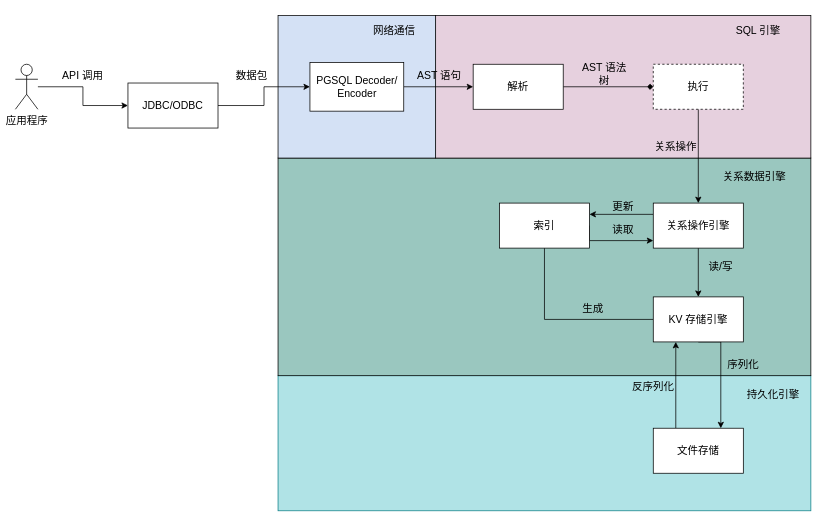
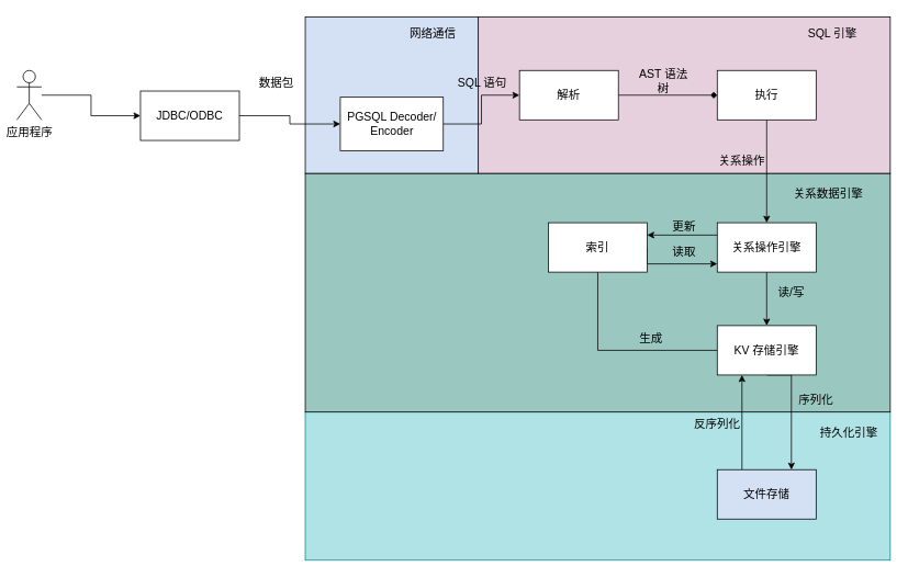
  <mxCell id="0" />
  <mxCell id="1" parent="0" />
  <mxCell id="2" value="" style="rounded=0;whiteSpace=wrap;html=1;strokeColor=#0e8088;fillColor=#b0e3e6;fontSize=14;" vertex="1" parent="1"><mxGeometry x="370" y="500" width="710" height="180" as="geometry" /></mxCell>
  <mxCell id="3" value="" style="rounded=0;whiteSpace=wrap;html=1;fillColor=#9AC7BF;fontSize=14;" vertex="1" parent="1"><mxGeometry x="370" y="210" width="710" height="290" as="geometry" /></mxCell>
  <mxCell id="4" value="" style="rounded=0;whiteSpace=wrap;html=1;fillColor=#E6D0DE;fontSize=14;" vertex="1" parent="1"><mxGeometry x="580" y="20" width="500" height="190" as="geometry" /></mxCell>
  <mxCell id="5" value="" style="rounded=0;whiteSpace=wrap;html=1;fillColor=#D4E1F5;fontSize=14;" vertex="1" parent="1"><mxGeometry x="370" y="20" width="210" height="190" as="geometry" /></mxCell>
  <mxCell id="6" style="edgeStyle=orthogonalEdgeStyle;rounded=0;orthogonalLoop=1;jettySize=auto;html=1;entryX=0;entryY=0.5;entryDx=0;entryDy=0;fontSize=14;" edge="1" parent="1" source="7" target="39"><mxGeometry relative="1" as="geometry" /></mxCell>
  <mxCell id="7" value="应用程序" style="shape=umlActor;verticalLabelPosition=bottom;verticalAlign=top;html=1;outlineConnect=0;fontSize=14;" vertex="1" parent="1"><mxGeometry x="20" y="85" width="30" height="60" as="geometry" /></mxCell>
  <mxCell id="8" style="edgeStyle=orthogonalEdgeStyle;rounded=0;orthogonalLoop=1;jettySize=auto;html=1;exitX=1;exitY=0.5;exitDx=0;exitDy=0;entryX=0;entryY=0.5;entryDx=0;entryDy=0;fontSize=14;" edge="1" parent="1" source="9" target="11"><mxGeometry relative="1" as="geometry" /></mxCell>
- <mxCell id="9" value="PGSQL Decoder/ Encoder" style="rounded=0;whiteSpace=wrap;html=1;fontSize=14;" vertex="1" parent="1"><mxGeometry x="412.5" y="82.5" width="125" height="65" as="geometry" /></mxCell>
+ <mxCell id="9" value="PGSQL Decoder/ Encoder" style="rounded=0;whiteSpace=wrap;html=1;fontSize=14;" vertex="1" parent="1"><mxGeometry x="412.5" y="117.5" width="125" height="65" as="geometry" /></mxCell>
  <mxCell id="10" style="edgeStyle=orthogonalEdgeStyle;rounded=0;orthogonalLoop=1;jettySize=auto;html=1;exitX=1;exitY=0.5;exitDx=0;exitDy=0;fontSize=14;endArrow=diamond;" edge="1" parent="1" source="11" target="13"><mxGeometry relative="1" as="geometry" /></mxCell>
  <mxCell id="11" value="解析" style="rounded=0;whiteSpace=wrap;html=1;fontSize=14;" vertex="1" parent="1"><mxGeometry x="630" y="85" width="120" height="60" as="geometry" /></mxCell>
  <mxCell id="12" style="edgeStyle=orthogonalEdgeStyle;rounded=0;orthogonalLoop=1;jettySize=auto;html=1;exitX=0.5;exitY=1;exitDx=0;exitDy=0;fontSize=14;" edge="1" parent="1" source="13" target="16"><mxGeometry relative="1" as="geometry" /></mxCell>
- <mxCell id="13" value="执行" style="rounded=0;whiteSpace=wrap;html=1;fontSize=14;dashed=1;" vertex="1" parent="1"><mxGeometry x="870" y="85" width="120" height="60" as="geometry" /></mxCell>
+ <mxCell id="13" value="执行" style="rounded=0;whiteSpace=wrap;html=1;fontSize=14;" vertex="1" parent="1"><mxGeometry x="870" y="85" width="120" height="60" as="geometry" /></mxCell>
  <mxCell id="14" style="edgeStyle=orthogonalEdgeStyle;rounded=0;orthogonalLoop=1;jettySize=auto;html=1;exitX=0.5;exitY=1;exitDx=0;exitDy=0;fontSize=14;" edge="1" parent="1" source="16" target="22"><mxGeometry relative="1" as="geometry" /></mxCell>
  <mxCell id="15" style="edgeStyle=orthogonalEdgeStyle;rounded=0;orthogonalLoop=1;jettySize=auto;html=1;exitX=0;exitY=0.25;exitDx=0;exitDy=0;entryX=1;entryY=0.25;entryDx=0;entryDy=0;fontSize=14;" edge="1" parent="1" source="16" target="24"><mxGeometry relative="1" as="geometry" /></mxCell>
  <mxCell id="16" value="关系操作引擎" style="rounded=0;whiteSpace=wrap;html=1;fontSize=14;" vertex="1" parent="1"><mxGeometry x="870" y="270" width="120" height="60" as="geometry" /></mxCell>
  <mxCell id="17" value="&lt;font style=&quot;font-size: 14px;&quot;&gt;网络通信&lt;/font&gt;" style="text;html=1;strokeColor=none;fillColor=none;align=center;verticalAlign=middle;whiteSpace=wrap;rounded=0;fontSize=14;" vertex="1" parent="1"><mxGeometry x="480" y="25" width="90" height="30" as="geometry" /></mxCell>
  <mxCell id="18" value="&lt;font style=&quot;font-size: 14px;&quot;&gt;SQL 引擎&lt;/font&gt;" style="text;html=1;strokeColor=none;fillColor=none;align=center;verticalAlign=middle;whiteSpace=wrap;rounded=0;fontSize=14;" vertex="1" parent="1"><mxGeometry x="950" y="25" width="120" height="30" as="geometry" /></mxCell>
  <mxCell id="19" value="&lt;font style=&quot;font-size: 14px;&quot;&gt;关系数据引擎&lt;/font&gt;" style="text;html=1;strokeColor=none;fillColor=none;align=center;verticalAlign=middle;whiteSpace=wrap;rounded=0;fontSize=14;" vertex="1" parent="1"><mxGeometry x="940" y="220" width="130" height="30" as="geometry" /></mxCell>
  <mxCell id="20" style="edgeStyle=orthogonalEdgeStyle;rounded=0;orthogonalLoop=1;jettySize=auto;html=1;exitX=0;exitY=0.5;exitDx=0;exitDy=0;entryX=0.5;entryY=1;entryDx=0;entryDy=0;fontSize=14;endArrow=none;" edge="1" parent="1" source="22" target="24"><mxGeometry relative="1" as="geometry" /></mxCell>
  <mxCell id="21" style="edgeStyle=orthogonalEdgeStyle;rounded=0;orthogonalLoop=1;jettySize=auto;html=1;exitX=0.5;exitY=1;exitDx=0;exitDy=0;fontSize=14;" edge="1" parent="1" source="22" target="33"><mxGeometry relative="1" as="geometry"><Array as="points"><mxPoint x="960" y="455" /></Array></mxGeometry></mxCell>
  <mxCell id="22" value="KV 存储引擎" style="rounded=0;whiteSpace=wrap;html=1;strokeColor=#000000;fillColor=#FFFFFF;fontSize=14;" vertex="1" parent="1"><mxGeometry x="870" y="395" width="120" height="60" as="geometry" /></mxCell>
  <mxCell id="23" style="edgeStyle=orthogonalEdgeStyle;rounded=0;orthogonalLoop=1;jettySize=auto;html=1;exitX=1;exitY=0.5;exitDx=0;exitDy=0;fontSize=14;" edge="1" parent="1" source="24" target="16"><mxGeometry relative="1" as="geometry"><Array as="points"><mxPoint x="785" y="320" /></Array></mxGeometry></mxCell>
  <mxCell id="24" value="索引" style="rounded=0;whiteSpace=wrap;html=1;strokeColor=#000000;fillColor=#FFFFFF;fontSize=14;" vertex="1" parent="1"><mxGeometry x="665" y="270" width="120" height="60" as="geometry" /></mxCell>
  <mxCell id="25" value="AST 语法树" style="text;html=1;strokeColor=none;fillColor=none;align=center;verticalAlign=middle;whiteSpace=wrap;rounded=0;fontSize=14;" vertex="1" parent="1"><mxGeometry x="770" y="82.5" width="70" height="30" as="geometry" /></mxCell>
- <mxCell id="26" value="AST 语句" style="text;html=1;strokeColor=none;fillColor=none;align=center;verticalAlign=middle;whiteSpace=wrap;rounded=0;fontSize=14;" vertex="1" parent="1"><mxGeometry x="550" y="85" width="70" height="30" as="geometry" /></mxCell>
+ <mxCell id="26" value="SQL 语句" style="text;html=1;strokeColor=none;fillColor=none;align=center;verticalAlign=middle;whiteSpace=wrap;rounded=0;fontSize=14;" vertex="1" parent="1"><mxGeometry x="550" y="85" width="70" height="30" as="geometry" /></mxCell>
  <mxCell id="27" value="关系操作" style="text;html=1;strokeColor=none;fillColor=none;align=center;verticalAlign=middle;whiteSpace=wrap;rounded=0;fontSize=14;" vertex="1" parent="1"><mxGeometry x="870" y="180" width="60" height="30" as="geometry" /></mxCell>
  <mxCell id="28" value="读/写" style="text;html=1;strokeColor=none;fillColor=none;align=center;verticalAlign=middle;whiteSpace=wrap;rounded=0;fontSize=14;" vertex="1" parent="1"><mxGeometry x="930" y="340" width="60" height="30" as="geometry" /></mxCell>
  <mxCell id="29" value="生成" style="text;html=1;strokeColor=none;fillColor=none;align=center;verticalAlign=middle;whiteSpace=wrap;rounded=0;fontSize=14;" vertex="1" parent="1"><mxGeometry x="760" y="395" width="60" height="30" as="geometry" /></mxCell>
  <mxCell id="30" value="更新" style="text;html=1;strokeColor=none;fillColor=none;align=center;verticalAlign=middle;whiteSpace=wrap;rounded=0;fontSize=14;" vertex="1" parent="1"><mxGeometry x="800" y="260" width="60" height="30" as="geometry" /></mxCell>
  <mxCell id="31" value="读取" style="text;html=1;strokeColor=none;fillColor=none;align=center;verticalAlign=middle;whiteSpace=wrap;rounded=0;fontSize=14;" vertex="1" parent="1"><mxGeometry x="800" y="290" width="60" height="30" as="geometry" /></mxCell>
  <mxCell id="32" style="edgeStyle=orthogonalEdgeStyle;rounded=0;orthogonalLoop=1;jettySize=auto;html=1;exitX=0.25;exitY=0;exitDx=0;exitDy=0;entryX=0.25;entryY=1;entryDx=0;entryDy=0;fontSize=14;" edge="1" parent="1" source="33" target="22"><mxGeometry relative="1" as="geometry" /></mxCell>
- <mxCell id="33" value="文件存储" style="rounded=0;whiteSpace=wrap;html=1;strokeColor=#000000;fontSize=14;fillColor=#FFFFFF;" vertex="1" parent="1"><mxGeometry x="870" y="570" width="120" height="60" as="geometry" /></mxCell>
+ <mxCell id="33" value="文件存储" style="rounded=0;whiteSpace=wrap;html=1;strokeColor=#000000;fontSize=14;fillColor=#d4e1f5;" vertex="1" parent="1"><mxGeometry x="870" y="570" width="120" height="60" as="geometry" /></mxCell>
  <mxCell id="34" value="持久化引擎" style="text;html=1;strokeColor=none;fillColor=none;align=center;verticalAlign=middle;whiteSpace=wrap;rounded=0;fontSize=14;" vertex="1" parent="1"><mxGeometry x="990" y="510" width="80" height="30" as="geometry" /></mxCell>
  <mxCell id="35" value="序列化" style="text;html=1;strokeColor=none;fillColor=none;align=center;verticalAlign=middle;whiteSpace=wrap;rounded=0;fontSize=14;" vertex="1" parent="1"><mxGeometry x="960" y="470" width="60" height="30" as="geometry" /></mxCell>
  <mxCell id="36" value="反序列化" style="text;html=1;strokeColor=none;fillColor=none;align=center;verticalAlign=middle;whiteSpace=wrap;rounded=0;fontSize=14;" vertex="1" parent="1"><mxGeometry x="840" y="500" width="60" height="30" as="geometry" /></mxCell>
  <mxCell id="37" value="数据包" style="text;html=1;strokeColor=none;fillColor=none;align=center;verticalAlign=middle;whiteSpace=wrap;rounded=0;fontSize=14;" vertex="1" parent="1"><mxGeometry x="300" y="85" width="70" height="30" as="geometry" /></mxCell>
  <mxCell id="38" style="edgeStyle=orthogonalEdgeStyle;rounded=0;orthogonalLoop=1;jettySize=auto;html=1;exitX=1;exitY=0.5;exitDx=0;exitDy=0;entryX=0;entryY=0.5;entryDx=0;entryDy=0;fontSize=14;" edge="1" parent="1" source="39" target="9"><mxGeometry relative="1" as="geometry" /></mxCell>
  <mxCell id="39" value="JDBC/ODBC" style="rounded=0;whiteSpace=wrap;html=1;strokeColor=#000000;fontSize=14;fillColor=#FFFFFF;" vertex="1" parent="1"><mxGeometry x="170" y="110" width="120" height="60" as="geometry" /></mxCell>
- <mxCell id="40" value="API 调用" style="text;html=1;strokeColor=none;fillColor=none;align=center;verticalAlign=middle;whiteSpace=wrap;rounded=0;fontSize=14;" vertex="1" parent="1"><mxGeometry x="80" y="85" width="60" height="30" as="geometry" /></mxCell>
